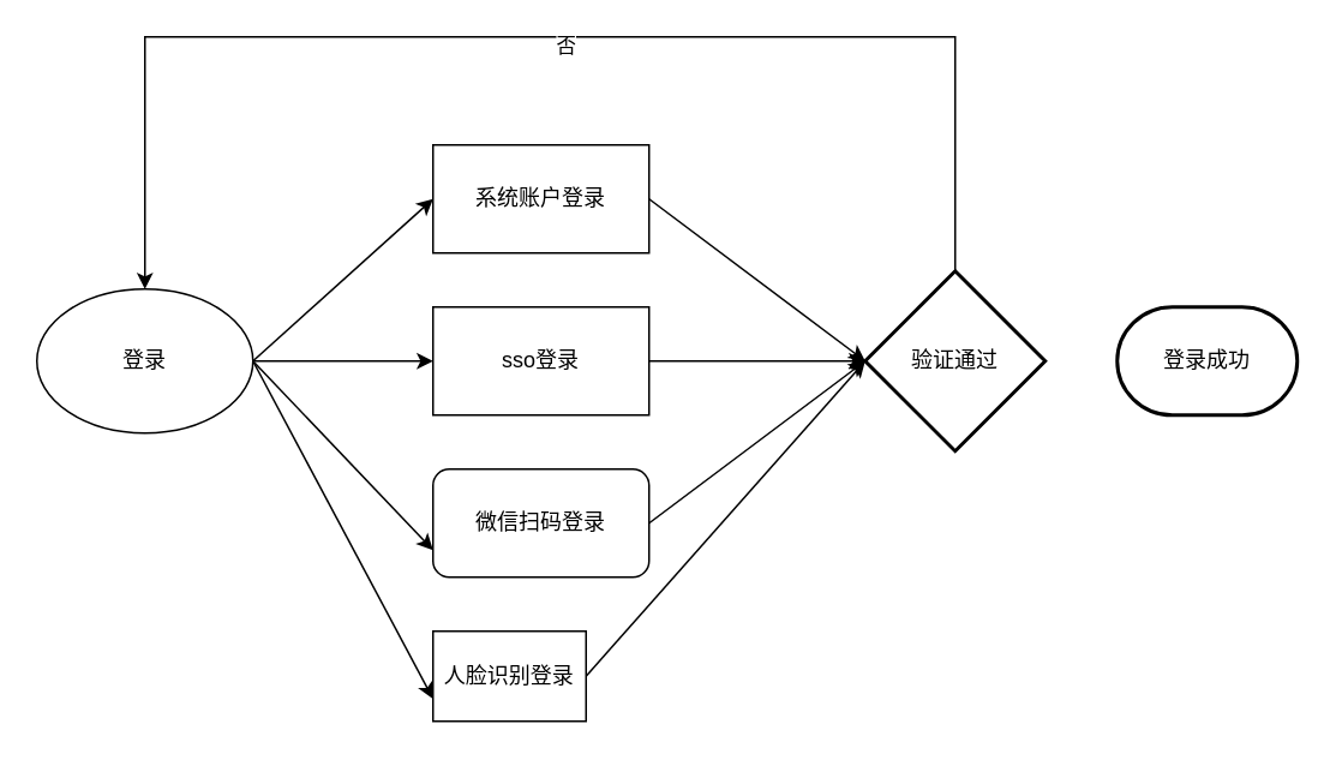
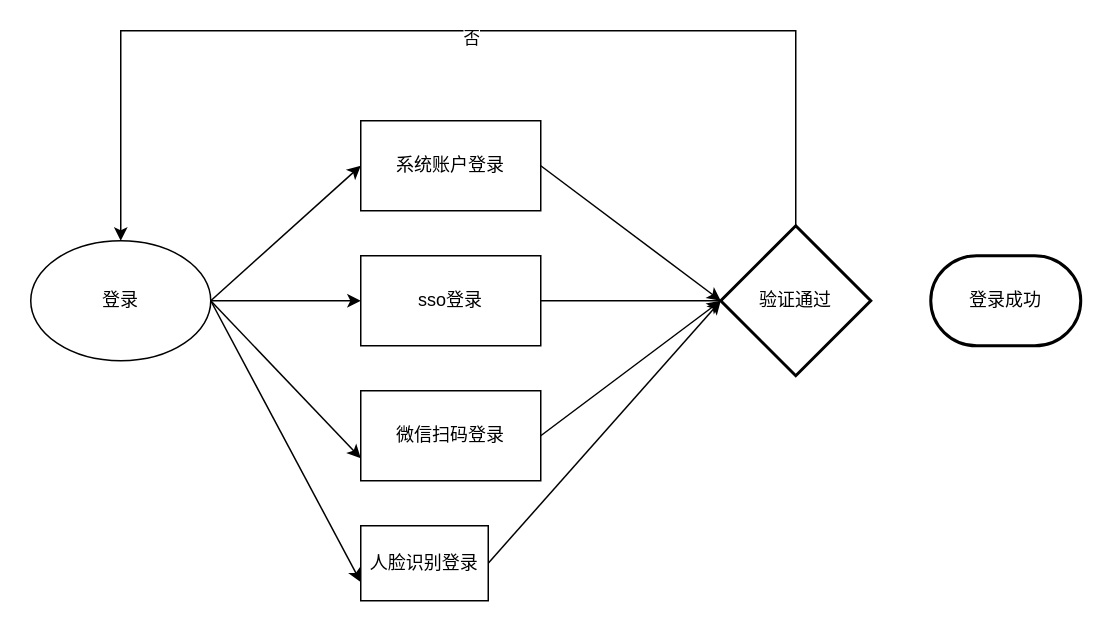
  <mxCell id="0" />
  <mxCell id="1" parent="0" />
  <mxCell id="2" style="rounded=0;orthogonalLoop=1;jettySize=auto;html=1;exitX=1;exitY=0.5;exitDx=0;exitDy=0;entryX=0;entryY=0.5;entryDx=0;entryDy=0;" edge="1" parent="1" source="6" target="10"><mxGeometry relative="1" as="geometry" /></mxCell>
  <mxCell id="3" style="edgeStyle=none;rounded=0;orthogonalLoop=1;jettySize=auto;html=1;exitX=1;exitY=0.5;exitDx=0;exitDy=0;entryX=0;entryY=0.5;entryDx=0;entryDy=0;" edge="1" parent="1" source="6" target="8"><mxGeometry relative="1" as="geometry" /></mxCell>
  <mxCell id="4" style="edgeStyle=none;rounded=0;orthogonalLoop=1;jettySize=auto;html=1;exitX=1;exitY=0.5;exitDx=0;exitDy=0;entryX=0;entryY=0.75;entryDx=0;entryDy=0;" edge="1" parent="1" source="6" target="12"><mxGeometry relative="1" as="geometry" /></mxCell>
  <mxCell id="5" style="edgeStyle=none;rounded=0;orthogonalLoop=1;jettySize=auto;html=1;exitX=1;exitY=0.5;exitDx=0;exitDy=0;entryX=0;entryY=0.75;entryDx=0;entryDy=0;" edge="1" parent="1" source="6" target="14"><mxGeometry relative="1" as="geometry" /></mxCell>
  <mxCell id="6" value="登录" style="ellipse;whiteSpace=wrap;html=1;" vertex="1" parent="1"><mxGeometry x="20" y="160" width="120" height="80" as="geometry" /></mxCell>
- <mxCell id="7" style="edgeStyle=none;rounded=0;orthogonalLoop=1;jettySize=auto;html=1;exitX=1;exitY=0.5;exitDx=0;exitDy=0;entryX=0;entryY=0.5;entryDx=0;entryDy=0;entryPerimeter=0;" edge="1" parent="1" source="8" target="18"><mxGeometry relative="1" as="geometry"><mxPoint x="450" y="200" as="targetPoint" /></mxGeometry></mxCell>
+ <mxCell id="7" style="edgeStyle=none;rounded=0;orthogonalLoop=1;jettySize=auto;html=1;exitX=1;exitY=0.5;exitDx=0;exitDy=0;entryX=0;entryY=0.5;entryDx=0;entryDy=0;entryPerimeter=0;endArrow=none;" edge="1" parent="1" source="8" target="18"><mxGeometry relative="1" as="geometry"><mxPoint x="450" y="200" as="targetPoint" /></mxGeometry></mxCell>
  <mxCell id="8" value="sso登录" style="rounded=0;whiteSpace=wrap;html=1;" vertex="1" parent="1"><mxGeometry x="240" y="170" width="120" height="60" as="geometry" /></mxCell>
  <mxCell id="9" style="edgeStyle=none;rounded=0;orthogonalLoop=1;jettySize=auto;html=1;exitX=1;exitY=0.5;exitDx=0;exitDy=0;entryX=0;entryY=0.5;entryDx=0;entryDy=0;entryPerimeter=0;" edge="1" parent="1" source="10" target="18"><mxGeometry relative="1" as="geometry" /></mxCell>
  <mxCell id="10" value="系统账户登录" style="rounded=0;whiteSpace=wrap;html=1;" vertex="1" parent="1"><mxGeometry x="240" y="80" width="120" height="60" as="geometry" /></mxCell>
  <mxCell id="11" style="edgeStyle=none;rounded=0;orthogonalLoop=1;jettySize=auto;html=1;exitX=1;exitY=0.5;exitDx=0;exitDy=0;entryX=0;entryY=0.5;entryDx=0;entryDy=0;entryPerimeter=0;" edge="1" parent="1" source="12" target="18"><mxGeometry relative="1" as="geometry"><mxPoint x="450" y="200" as="targetPoint" /></mxGeometry></mxCell>
- <mxCell id="12" value="微信扫码登录" style="whiteSpace=wrap;html=1;rounded=1;" vertex="1" parent="1"><mxGeometry x="240" y="260" width="120" height="60" as="geometry" /></mxCell>
+ <mxCell id="12" value="微信扫码登录" style="rounded=0;whiteSpace=wrap;html=1;" vertex="1" parent="1"><mxGeometry x="240" y="260" width="120" height="60" as="geometry" /></mxCell>
  <mxCell id="13" style="edgeStyle=none;rounded=0;orthogonalLoop=1;jettySize=auto;html=1;exitX=1;exitY=0.5;exitDx=0;exitDy=0;entryX=0;entryY=0.5;entryDx=0;entryDy=0;entryPerimeter=0;" edge="1" parent="1" source="14" target="18"><mxGeometry relative="1" as="geometry"><mxPoint x="450" y="200" as="targetPoint" /></mxGeometry></mxCell>
  <mxCell id="14" value="人脸识别登录" style="rounded=0;whiteSpace=wrap;html=1;" vertex="1" parent="1"><mxGeometry x="240" y="350" width="85" height="50" as="geometry" /></mxCell>
  <mxCell id="15" style="edgeStyle=orthogonalEdgeStyle;rounded=0;orthogonalLoop=1;jettySize=auto;html=1;exitX=0.5;exitY=0;exitDx=0;exitDy=0;exitPerimeter=0;entryX=0.5;entryY=0;entryDx=0;entryDy=0;" edge="1" parent="1" source="18" target="6"><mxGeometry relative="1" as="geometry"><mxPoint x="620" y="0" as="targetPoint" /><Array as="points"><mxPoint x="530" y="20" /><mxPoint x="80" y="20" /></Array></mxGeometry></mxCell>
  <mxCell id="16" value="否" style="edgeLabel;html=1;align=center;verticalAlign=middle;resizable=0;points=[];" vertex="1" connectable="0" parent="15"><mxGeometry x="-0.036" y="4" relative="1" as="geometry"><mxPoint as="offset" /></mxGeometry></mxCell>
  <mxCell id="17" value="登录成功" style="strokeWidth=2;html=1;shape=mxgraph.flowchart.terminator;whiteSpace=wrap;" vertex="1" parent="1"><mxGeometry x="620" y="170" width="100" height="60" as="geometry" /></mxCell>
  <mxCell id="18" value="验证通过" style="strokeWidth=2;html=1;shape=mxgraph.flowchart.decision;whiteSpace=wrap;" vertex="1" parent="1"><mxGeometry x="480" y="150" width="100" height="100" as="geometry" /></mxCell>
